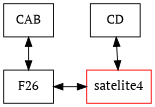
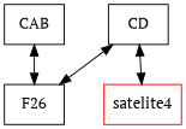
  digraph {
    fontname="PT Serif"
    nodesep=0.5
    rankdir=TB
    node [fontname="PT Serif" shape=rectangle]
    edge [dir=both fontname="PT Serif"]
    CAB
    CD
    F26
    n4 [color=red label=satelite4]
    subgraph sub_1 {
      rank=same
      CAB
      CD
    }
    subgraph sub_2 {
      rank=same
      F26
      n4
    }
    CAB -> F26
    CD -> n4
-   F26 -> n4
+   F26 -> CD
  }
